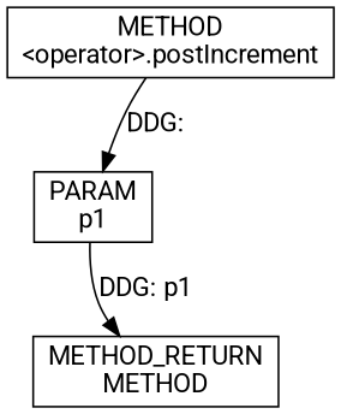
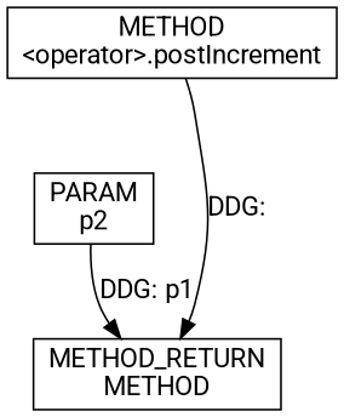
  digraph {
    fontname=Roboto
    node [fontname=Roboto shape=rect]
    edge [fontname=Roboto]
    n1 [label=<METHOD<BR/>&lt;operator&gt;.postIncrement>]
-   n2 [label=<PARAM<BR/>p1>]
+   n2 [label=<PARAM<BR/>p2>]
    n3 [label=<METHOD_RETURN<BR/>METHOD>]
-   n1 -> n2 [label="DDG: "]
+   n1 -> n3 [label="DDG: "]
    n2 -> n3 [label="DDG: p1"]
  }
